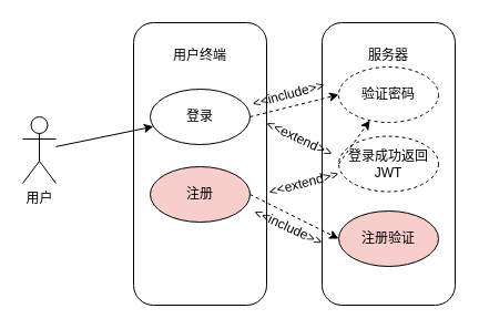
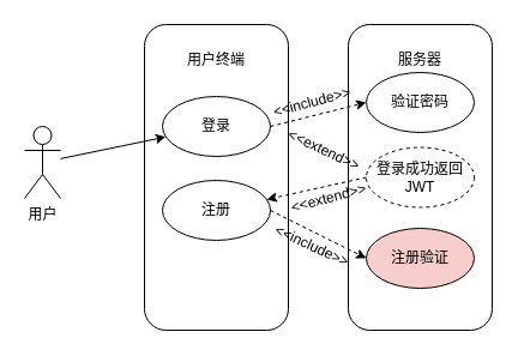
  <mxCell id="0" />
  <mxCell id="1" parent="0" />
  <mxCell id="2" value="" style="rounded=1;whiteSpace=wrap;html=1;" vertex="1" parent="1"><mxGeometry x="120" y="20" width="120" height="255" as="geometry" /></mxCell>
  <mxCell id="3" value="用户" style="shape=umlActor;verticalLabelPosition=bottom;verticalAlign=top;html=1;outlineConnect=0;" vertex="1" parent="1"><mxGeometry x="20" y="105" width="30" height="60" as="geometry" /></mxCell>
  <mxCell id="4" value="用户终端" style="text;html=1;align=center;verticalAlign=middle;whiteSpace=wrap;rounded=0;" vertex="1" parent="1"><mxGeometry x="155" y="40" width="50" height="20" as="geometry" /></mxCell>
  <mxCell id="5" value="登录" style="ellipse;whiteSpace=wrap;html=1;" vertex="1" parent="1"><mxGeometry x="135" y="80" width="90" height="50" as="geometry" /></mxCell>
- <mxCell id="6" value="注册" style="ellipse;whiteSpace=wrap;html=1;fillColor=#f8cecc;" vertex="1" parent="1"><mxGeometry x="135" y="150" width="90" height="50" as="geometry" /></mxCell>
+ <mxCell id="6" value="注册" style="ellipse;whiteSpace=wrap;html=1;" vertex="1" parent="1"><mxGeometry x="135" y="150" width="90" height="50" as="geometry" /></mxCell>
  <mxCell id="7" value="" style="rounded=1;whiteSpace=wrap;html=1;" vertex="1" parent="1"><mxGeometry x="290" y="20" width="120" height="255" as="geometry" /></mxCell>
  <mxCell id="8" value="服务器" style="text;html=1;align=center;verticalAlign=middle;whiteSpace=wrap;rounded=0;" vertex="1" parent="1"><mxGeometry x="325" y="40" width="50" height="20" as="geometry" /></mxCell>
- <mxCell id="9" value="验证密码" style="ellipse;whiteSpace=wrap;html=1;dashed=1;" vertex="1" parent="1"><mxGeometry x="305" y="60" width="90" height="50" as="geometry" /></mxCell>
+ <mxCell id="9" value="验证密码" style="ellipse;whiteSpace=wrap;html=1;" vertex="1" parent="1"><mxGeometry x="305" y="60" width="90" height="50" as="geometry" /></mxCell>
  <mxCell id="10" value="登录成功返回JWT" style="ellipse;whiteSpace=wrap;html=1;dashed=1;" vertex="1" parent="1"><mxGeometry x="305" y="122.5" width="90" height="50" as="geometry" /></mxCell>
  <mxCell id="11" value="" style="endArrow=classic;html=1;rounded=0;dashed=1;exitX=1;exitY=0.5;exitDx=0;exitDy=0;entryX=0;entryY=0.5;entryDx=0;entryDy=0;" edge="1" parent="1" source="5" target="9"><mxGeometry width="50" height="50" relative="1" as="geometry"><mxPoint x="405" y="115" as="sourcePoint" /><mxPoint x="470" y="130" as="targetPoint" /></mxGeometry></mxCell>
- <mxCell id="12" value="" style="endArrow=classic;html=1;rounded=0;dashed=1;exitX=0;exitY=0.5;exitDx=0;exitDy=0;" edge="1" parent="1" source="10" target="9"><mxGeometry width="50" height="50" relative="1" as="geometry"><mxPoint x="415" y="125" as="sourcePoint" /><mxPoint x="480" y="140" as="targetPoint" /></mxGeometry></mxCell>
+ <mxCell id="12" value="" style="endArrow=classic;html=1;rounded=0;dashed=1;exitX=0;exitY=0.5;exitDx=0;exitDy=0;" edge="1" parent="1" source="10" target="6"><mxGeometry width="50" height="50" relative="1" as="geometry"><mxPoint x="415" y="125" as="sourcePoint" /><mxPoint x="480" y="140" as="targetPoint" /></mxGeometry></mxCell>
  <mxCell id="13" value="&amp;lt;&amp;lt;include&amp;gt;&amp;gt;" style="text;html=1;align=center;verticalAlign=middle;whiteSpace=wrap;rounded=0;rotation=25;" vertex="1" parent="1"><mxGeometry x="230" y="190" width="60" height="30" as="geometry" /></mxCell>
  <mxCell id="14" value="" style="endArrow=classic;html=1;rounded=0;" edge="1" parent="1" source="3" target="5"><mxGeometry width="50" height="50" relative="1" as="geometry"><mxPoint x="280" y="250" as="sourcePoint" /><mxPoint x="330" y="200" as="targetPoint" /></mxGeometry></mxCell>
  <mxCell id="15" value="注册验证" style="ellipse;whiteSpace=wrap;html=1;fillColor=#f8cecc;" vertex="1" parent="1"><mxGeometry x="305" y="190" width="90" height="50" as="geometry" /></mxCell>
  <mxCell id="16" value="" style="endArrow=classic;html=1;rounded=0;dashed=1;exitX=1;exitY=0.5;exitDx=0;exitDy=0;entryX=0;entryY=0.5;entryDx=0;entryDy=0;" edge="1" parent="1" source="6" target="15"><mxGeometry width="50" height="50" relative="1" as="geometry"><mxPoint x="235" y="115" as="sourcePoint" /><mxPoint x="315" y="95" as="targetPoint" /></mxGeometry></mxCell>
  <mxCell id="17" value="&amp;lt;&amp;lt;include&amp;gt;&amp;gt;" style="text;html=1;align=center;verticalAlign=middle;whiteSpace=wrap;rounded=0;rotation=-15;" vertex="1" parent="1"><mxGeometry x="230" y="70" width="60" height="30" as="geometry" /></mxCell>
  <mxCell id="18" value="&amp;lt;&amp;lt;extend&lt;span style=&quot;color: rgba(0, 0, 0, 0); font-family: monospace; font-size: 0px; text-align: start; text-wrap: nowrap;&quot;&gt;%3CmxGraphModel%3E%3Croot%3E%3CmxCell%20id%3D%220%22%2F%3E%3CmxCell%20id%3D%221%22%20parent%3D%220%22%2F%3E%3CmxCell%20id%3D%222%22%20value%3D%22%26amp%3Blt%3B%26amp%3Blt%3Binclude%26amp%3Bgt%3B%26amp%3Bgt%3B%22%20style%3D%22text%3Bhtml%3D1%3Balign%3Dcenter%3BverticalAlign%3Dmiddle%3BwhiteSpace%3Dwrap%3Brounded%3D0%3Brotation%3D25%3B%22%20vertex%3D%221%22%20parent%3D%221%22%3E%3CmxGeometry%20x%3D%22370%22%20y%3D%22540%22%20width%3D%2260%22%20height%3D%2230%22%20as%3D%22geometry%22%2F%3E%3C%2FmxCell%3E%3C%2Froot%3E%3C%2FmxGraphModel%3E&lt;/span&gt;&amp;gt;&amp;gt;" style="text;html=1;align=center;verticalAlign=middle;whiteSpace=wrap;rounded=0;rotation=25;" vertex="1" parent="1"><mxGeometry x="240" y="110" width="60" height="30" as="geometry" /></mxCell>
  <mxCell id="19" value="&amp;lt;&amp;lt;extend&lt;span style=&quot;color: rgba(0, 0, 0, 0); font-family: monospace; font-size: 0px; text-align: start; text-wrap: nowrap;&quot;&gt;%3CmxGraphModel%3E%3Croot%3E%3CmxCell%20id%3D%220%22%2F%3E%3CmxCell%20id%3D%221%22%20parent%3D%220%22%2F%3E%3CmxCell%20id%3D%222%22%20value%3D%22%26amp%3Blt%3B%26amp%3Blt%3Binclude%26amp%3Bgt%3B%26amp%3Bgt%3B%22%20style%3D%22text%3Bhtml%3D1%3Balign%3Dcenter%3BverticalAlign%3Dmiddle%3BwhiteSpace%3Dwrap%3Brounded%3D0%3Brotation%3D25%3B%22%20vertex%3D%221%22%20parent%3D%221%22%3E%3CmxGeometry%20x%3D%22370%22%20y%3D%22540%22%20width%3D%2260%22%20height%3D%2230%22%20as%3D%22geometry%22%2F%3E%3C%2FmxCell%3E%3C%2Froot%3E%3C%2FmxGraphModel%3E&lt;/span&gt;&amp;gt;&amp;gt;" style="text;html=1;align=center;verticalAlign=middle;whiteSpace=wrap;rounded=0;rotation=-15;" vertex="1" parent="1"><mxGeometry x="244" y="150" width="60" height="30" as="geometry" /></mxCell>
